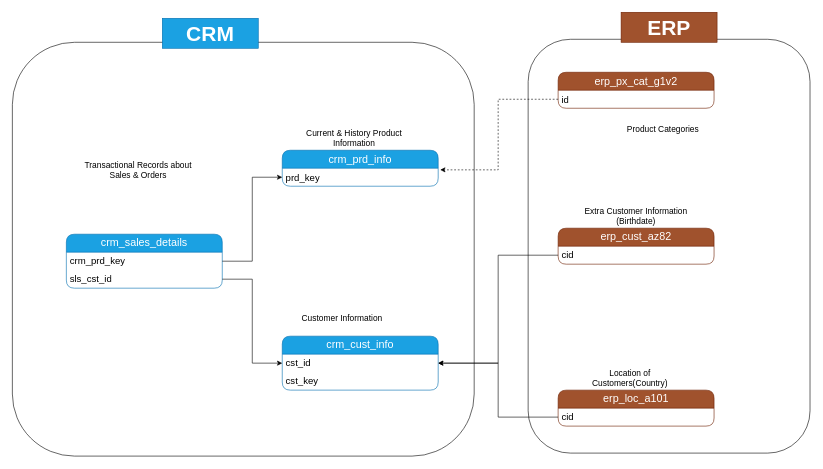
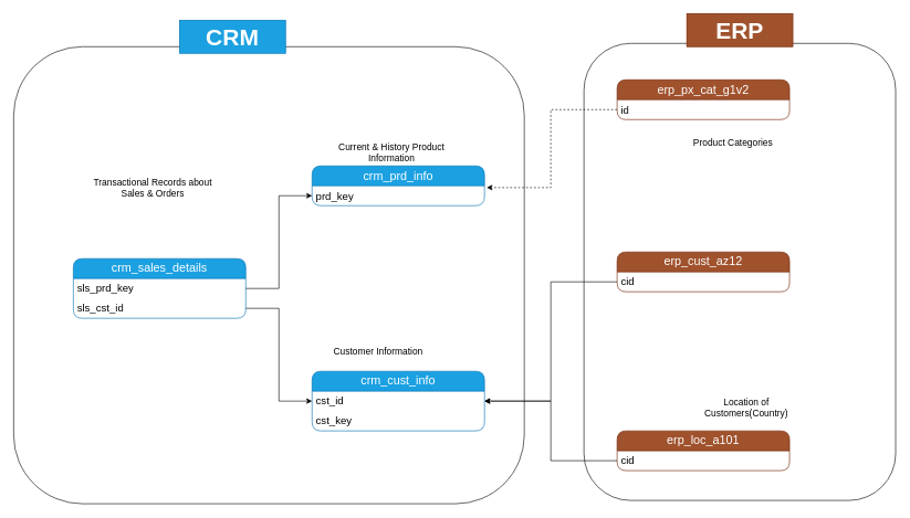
  <mxCell id="0" />
  <mxCell id="1" parent="0" />
  <mxCell id="2" value="crm_sales_details" style="swimlane;fontStyle=0;childLayout=stackLayout;horizontal=1;startSize=30;horizontalStack=0;resizeParent=1;resizeParentMax=0;resizeLast=0;collapsible=1;marginBottom=0;whiteSpace=wrap;html=1;rounded=1;fillColor=#1ba1e2;fontColor=#ffffff;strokeColor=#006EAF;fontSize=18;" vertex="1" parent="1"><mxGeometry x="110" y="390" width="260" height="90" as="geometry"><mxRectangle x="130" y="200" width="140" height="30" as="alternateBounds" /></mxGeometry></mxCell>
- <mxCell id="3" value="crm_prd_key" style="text;strokeColor=none;fillColor=none;align=left;verticalAlign=middle;spacingLeft=4;spacingRight=4;overflow=hidden;points=[[0,0.5],[1,0.5]];portConstraint=eastwest;rotatable=0;whiteSpace=wrap;html=1;fontSize=16;" vertex="1" parent="2"><mxGeometry y="30" width="260" height="30" as="geometry" /></mxCell>
+ <mxCell id="3" value="sls_prd_key" style="text;strokeColor=none;fillColor=none;align=left;verticalAlign=middle;spacingLeft=4;spacingRight=4;overflow=hidden;points=[[0,0.5],[1,0.5]];portConstraint=eastwest;rotatable=0;whiteSpace=wrap;html=1;fontSize=16;" vertex="1" parent="2"><mxGeometry y="30" width="260" height="30" as="geometry" /></mxCell>
  <mxCell id="4" value="sls_cst_id" style="text;strokeColor=none;fillColor=none;align=left;verticalAlign=middle;spacingLeft=4;spacingRight=4;overflow=hidden;points=[[0,0.5],[1,0.5]];portConstraint=eastwest;rotatable=0;whiteSpace=wrap;html=1;fontSize=16;" vertex="1" parent="2"><mxGeometry y="60" width="260" height="30" as="geometry" /></mxCell>
  <mxCell id="5" value="&lt;font style=&quot;font-size: 14px;&quot;&gt;Transactional Records about Sales &amp;amp; Orders&lt;/font&gt;&lt;div&gt;&lt;br&gt;&lt;/div&gt;" style="text;html=1;align=center;verticalAlign=middle;whiteSpace=wrap;rounded=0;" vertex="1" parent="1"><mxGeometry x="130" y="270" width="200" height="40" as="geometry" /></mxCell>
  <mxCell id="6" value="crm_cust_info" style="swimlane;fontStyle=0;childLayout=stackLayout;horizontal=1;startSize=30;horizontalStack=0;resizeParent=1;resizeParentMax=0;resizeLast=0;collapsible=1;marginBottom=0;whiteSpace=wrap;html=1;rounded=1;fillColor=#1ba1e2;fontColor=#ffffff;strokeColor=#006EAF;fontSize=18;" vertex="1" parent="1"><mxGeometry x="470" y="560" width="260" height="90" as="geometry"><mxRectangle x="130" y="200" width="140" height="30" as="alternateBounds" /></mxGeometry></mxCell>
  <mxCell id="7" value="cst_id" style="text;strokeColor=none;fillColor=none;align=left;verticalAlign=middle;spacingLeft=4;spacingRight=4;overflow=hidden;points=[[0,0.5],[1,0.5]];portConstraint=eastwest;rotatable=0;whiteSpace=wrap;html=1;fontSize=16;" vertex="1" parent="6"><mxGeometry y="30" width="260" height="30" as="geometry" /></mxCell>
  <mxCell id="8" value="cst_key" style="text;strokeColor=none;fillColor=none;align=left;verticalAlign=middle;spacingLeft=4;spacingRight=4;overflow=hidden;points=[[0,0.5],[1,0.5]];portConstraint=eastwest;rotatable=0;whiteSpace=wrap;html=1;fontSize=16;" vertex="1" parent="6"><mxGeometry y="60" width="260" height="30" as="geometry" /></mxCell>
  <mxCell id="9" value="&lt;div&gt;&lt;span style=&quot;font-size: 14px;&quot;&gt;Customer Information&lt;/span&gt;&lt;/div&gt;" style="text;html=1;align=center;verticalAlign=middle;whiteSpace=wrap;rounded=0;" vertex="1" parent="1"><mxGeometry x="470" y="510" width="200" height="40" as="geometry" /></mxCell>
  <mxCell id="10" value="crm_prd_info" style="swimlane;fontStyle=0;childLayout=stackLayout;horizontal=1;startSize=30;horizontalStack=0;resizeParent=1;resizeParentMax=0;resizeLast=0;collapsible=1;marginBottom=0;whiteSpace=wrap;html=1;rounded=1;fillColor=#1ba1e2;fontColor=#ffffff;strokeColor=#006EAF;fontSize=18;" vertex="1" parent="1"><mxGeometry x="470" y="250" width="260" height="60" as="geometry"><mxRectangle x="130" y="200" width="140" height="30" as="alternateBounds" /></mxGeometry></mxCell>
  <mxCell id="11" value="prd_key" style="text;strokeColor=none;fillColor=none;align=left;verticalAlign=middle;spacingLeft=4;spacingRight=4;overflow=hidden;points=[[0,0.5],[1,0.5]];portConstraint=eastwest;rotatable=0;whiteSpace=wrap;html=1;fontSize=16;" vertex="1" parent="10"><mxGeometry y="30" width="260" height="30" as="geometry" /></mxCell>
  <mxCell id="12" value="&lt;div&gt;&lt;span style=&quot;font-size: 14px;&quot;&gt;Current &amp;amp; History Product Information&lt;/span&gt;&lt;/div&gt;" style="text;html=1;align=center;verticalAlign=middle;whiteSpace=wrap;rounded=0;" vertex="1" parent="1"><mxGeometry x="490" width="200" height="40" as="geometry" y="210" /></mxCell>
  <mxCell id="13" style="edgeStyle=orthogonalEdgeStyle;rounded=0;orthogonalLoop=1;jettySize=auto;html=1;exitX=1;exitY=0.5;exitDx=0;exitDy=0;entryX=0;entryY=0.5;entryDx=0;entryDy=0;" edge="1" parent="1" source="3" target="11"><mxGeometry relative="1" as="geometry" /></mxCell>
  <mxCell id="14" style="edgeStyle=orthogonalEdgeStyle;rounded=0;orthogonalLoop=1;jettySize=auto;html=1;exitX=1;exitY=0.5;exitDx=0;exitDy=0;entryX=0;entryY=0.5;entryDx=0;entryDy=0;" edge="1" parent="1" source="4" target="7"><mxGeometry relative="1" as="geometry" /></mxCell>
  <mxCell id="15" value="erp_px_cat_g1v2" style="swimlane;fontStyle=0;childLayout=stackLayout;horizontal=1;startSize=30;horizontalStack=0;resizeParent=1;resizeParentMax=0;resizeLast=0;collapsible=1;marginBottom=0;whiteSpace=wrap;html=1;rounded=1;fillColor=#a0522d;fontColor=#ffffff;strokeColor=#6D1F00;fontSize=18;" vertex="1" parent="1"><mxGeometry x="930" y="120" width="260" height="60" as="geometry"><mxRectangle x="130" y="200" width="140" height="30" as="alternateBounds" /></mxGeometry></mxCell>
  <mxCell id="16" value="id" style="text;strokeColor=none;fillColor=none;align=left;verticalAlign=middle;spacingLeft=4;spacingRight=4;overflow=hidden;points=[[0,0.5],[1,0.5]];portConstraint=eastwest;rotatable=0;whiteSpace=wrap;html=1;fontSize=16;" vertex="1" parent="15"><mxGeometry y="30" width="260" height="30" as="geometry" /></mxCell>
  <mxCell id="17" value="&lt;div&gt;&lt;span style=&quot;font-size: 14px;&quot;&gt;Product Categories&lt;/span&gt;&lt;/div&gt;" style="text;html=1;align=center;verticalAlign=middle;whiteSpace=wrap;rounded=0;" vertex="1" parent="1"><mxGeometry x="1005" y="195" width="200" height="40" as="geometry" /></mxCell>
- <mxCell id="18" value="erp_cust_az82" style="swimlane;fontStyle=0;childLayout=stackLayout;horizontal=1;startSize=30;horizontalStack=0;resizeParent=1;resizeParentMax=0;resizeLast=0;collapsible=1;marginBottom=0;whiteSpace=wrap;html=1;rounded=1;fillColor=#a0522d;fontColor=#ffffff;strokeColor=#6D1F00;fontSize=18;" vertex="1" parent="1"><mxGeometry x="930" y="380" width="260" height="60" as="geometry"><mxRectangle x="130" y="200" width="140" height="30" as="alternateBounds" /></mxGeometry></mxCell>
+ <mxCell id="18" value="erp_cust_az12" style="swimlane;fontStyle=0;childLayout=stackLayout;horizontal=1;startSize=30;horizontalStack=0;resizeParent=1;resizeParentMax=0;resizeLast=0;collapsible=1;marginBottom=0;whiteSpace=wrap;html=1;rounded=1;fillColor=#a0522d;fontColor=#ffffff;strokeColor=#6D1F00;fontSize=18;" vertex="1" parent="1"><mxGeometry x="930" y="380" width="260" height="60" as="geometry"><mxRectangle x="130" y="200" width="140" height="30" as="alternateBounds" /></mxGeometry></mxCell>
  <mxCell id="19" value="cid" style="text;strokeColor=none;fillColor=none;align=left;verticalAlign=middle;spacingLeft=4;spacingRight=4;overflow=hidden;points=[[0,0.5],[1,0.5]];portConstraint=eastwest;rotatable=0;whiteSpace=wrap;html=1;fontSize=16;" vertex="1" parent="18"><mxGeometry y="30" width="260" height="30" as="geometry" /></mxCell>
- <mxCell id="20" value="&lt;div&gt;&lt;span style=&quot;font-size: 14px;&quot;&gt;Extra Customer Information (Birthdate)&lt;/span&gt;&lt;/div&gt;" style="text;html=1;align=center;verticalAlign=middle;whiteSpace=wrap;rounded=0;" vertex="1" parent="1"><mxGeometry x="960" y="340" width="200" height="40" as="geometry" /></mxCell>
  <mxCell id="21" value="erp_loc_a101" style="swimlane;fontStyle=0;childLayout=stackLayout;horizontal=1;startSize=30;horizontalStack=0;resizeParent=1;resizeParentMax=0;resizeLast=0;collapsible=1;marginBottom=0;whiteSpace=wrap;html=1;rounded=1;fillColor=#a0522d;fontColor=#ffffff;strokeColor=#6D1F00;fontSize=18;" vertex="1" parent="1"><mxGeometry x="930" y="650" width="260" height="60" as="geometry"><mxRectangle x="130" y="200" width="140" height="30" as="alternateBounds" /></mxGeometry></mxCell>
  <mxCell id="22" value="cid" style="text;strokeColor=none;fillColor=none;align=left;verticalAlign=middle;spacingLeft=4;spacingRight=4;overflow=hidden;points=[[0,0.5],[1,0.5]];portConstraint=eastwest;rotatable=0;whiteSpace=wrap;html=1;fontSize=16;" vertex="1" parent="21"><mxGeometry y="30" width="260" height="30" as="geometry" /></mxCell>
- <mxCell id="23" value="&lt;div&gt;&lt;span style=&quot;font-size: 14px;&quot;&gt;Location of Customers(Country)&lt;/span&gt;&lt;/div&gt;" style="text;html=1;align=center;verticalAlign=middle;whiteSpace=wrap;rounded=0;" vertex="1" parent="1"><mxGeometry x="950" y="610" width="200" height="40" as="geometry" /></mxCell>
+ <mxCell id="23" value="&lt;div&gt;&lt;span style=&quot;font-size: 14px;&quot;&gt;Location of Customers(Country)&lt;/span&gt;&lt;/div&gt;" style="text;html=1;align=center;verticalAlign=middle;whiteSpace=wrap;rounded=0;" vertex="1" parent="1"><mxGeometry x="1025" y="595" width="200" height="40" as="geometry" /></mxCell>
  <mxCell id="24" style="edgeStyle=orthogonalEdgeStyle;rounded=0;orthogonalLoop=1;jettySize=auto;html=1;exitX=0;exitY=0.5;exitDx=0;exitDy=0;entryX=1.013;entryY=0.09;entryDx=0;entryDy=0;entryPerimeter=0;dashed=1;" edge="1" parent="1" source="16" target="11"><mxGeometry relative="1" as="geometry" /></mxCell>
  <mxCell id="25" style="edgeStyle=orthogonalEdgeStyle;rounded=0;orthogonalLoop=1;jettySize=auto;html=1;entryX=1;entryY=0.5;entryDx=0;entryDy=0;" edge="1" parent="1" source="19" target="7"><mxGeometry relative="1" as="geometry" /></mxCell>
  <mxCell id="26" style="edgeStyle=orthogonalEdgeStyle;rounded=0;orthogonalLoop=1;jettySize=auto;html=1;entryX=1;entryY=0.5;entryDx=0;entryDy=0;" edge="1" parent="1" source="22" target="7"><mxGeometry relative="1" as="geometry" /></mxCell>
  <mxCell id="27" value="" style="rounded=1;whiteSpace=wrap;html=1;fillColor=none;" vertex="1" parent="1"><mxGeometry x="20" y="70" width="770" height="690" as="geometry" /></mxCell>
  <mxCell id="28" value="" style="rounded=1;whiteSpace=wrap;html=1;fillColor=none;" vertex="1" parent="1"><mxGeometry x="880" y="65" width="470" height="690" as="geometry" /></mxCell>
  <mxCell id="29" value="&lt;b&gt;&lt;font style=&quot;font-size: 35px;&quot;&gt;CRM&lt;/font&gt;&lt;/b&gt;" style="text;html=1;align=center;verticalAlign=middle;whiteSpace=wrap;rounded=0;fillColor=#1ba1e2;fontColor=#ffffff;strokeColor=#006EAF;" vertex="1" parent="1"><mxGeometry x="270" y="30" width="160" height="50" as="geometry" /></mxCell>
  <mxCell id="30" value="&lt;b&gt;&lt;font style=&quot;font-size: 35px;&quot;&gt;ERP&lt;/font&gt;&lt;/b&gt;" style="text;html=1;align=center;verticalAlign=middle;whiteSpace=wrap;rounded=0;fillColor=#a0522d;fontColor=#ffffff;strokeColor=#6D1F00;" vertex="1" parent="1"><mxGeometry x="1035" y="20" width="160" height="50" as="geometry" /></mxCell>
